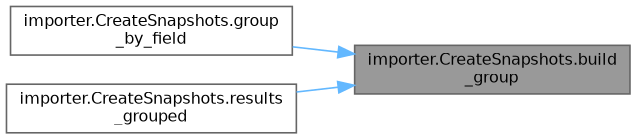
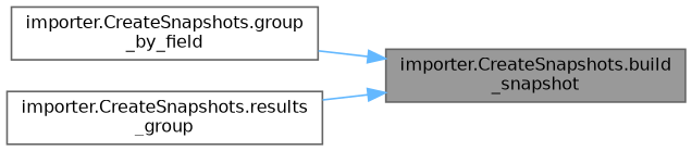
  digraph {
    rankdir=RL
    node [color=grey40 fillcolor=white fontname=Helvetica fontsize=10 shape=box style=filled]
    edge [color=steelblue1 dir=back fontname=Helvetica fontsize=10 labelfontname=Helvetica labelfontsize=10 style=solid]
-   n1 [color=gray40 fillcolor=grey60 fontcolor=black height=0.2 label="importer.CreateSnapshots.build\l_group" width=0.4]
+   n1 [color=gray40 fillcolor=grey60 fontcolor=black height=0.2 label="importer.CreateSnapshots.build\l_snapshot" width=0.4]
    n2 [height=0.2 label="importer.CreateSnapshots.group\l_by_field" width=0.4]
-   n3 [height=0.2 label="importer.CreateSnapshots.results\l_grouped" width=0.4]
+   n3 [height=0.2 label="importer.CreateSnapshots.results\l_group" width=0.4]
    n1 -> n2
    n1 -> n3
  }
